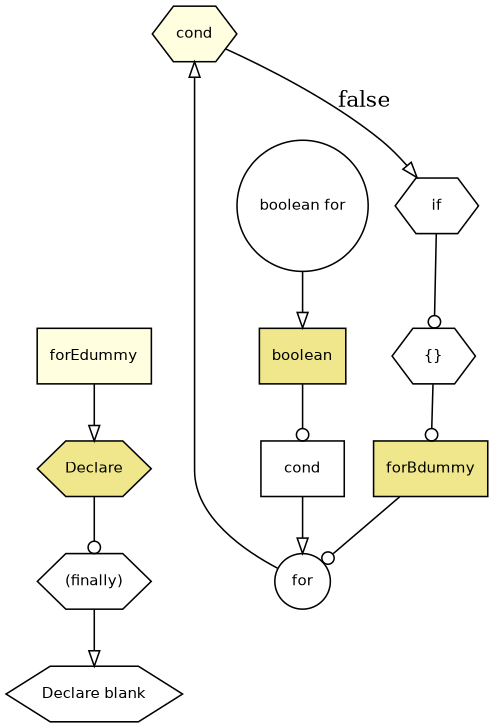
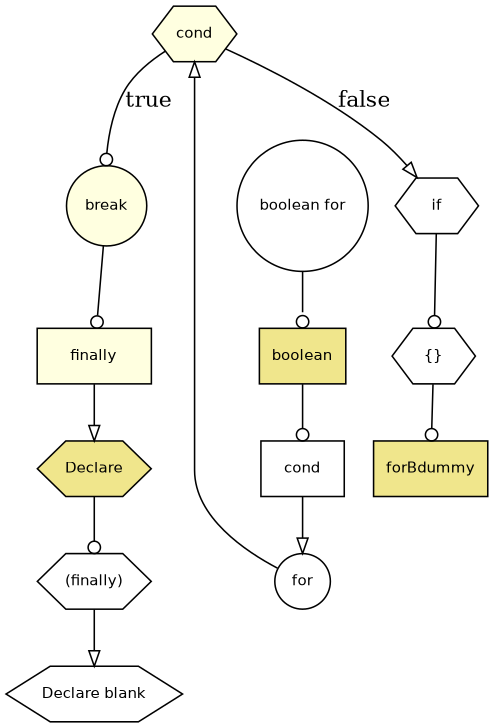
  digraph {
    node [fillcolor=white fontname=Helvetica fontsize=10 shape=hexagon style=filled]
    edge [arrowhead=odot]
    n1 [fillcolor=lightyellow label=cond]
    n2 [label=if]
+   n3 [fillcolor=lightyellow label=break shape=circle]
    n4 [label="{}"]
-   n5 [fillcolor=lightyellow label=forEdummy shape=box]
+   n5 [fillcolor=lightyellow label=finally shape=box]
    n6 [fillcolor=khaki label=forBdummy shape=box]
    n7 [label=for shape=circle]
    n8 [fillcolor=khaki label=Declare]
    n9 [label="(finally)"]
    n10 [label=cond shape=box]
    n11 [fillcolor=khaki label=boolean shape=box]
    n12 [label="Declare blank"]
    n13 [label="boolean for" shape=circle]
    n1 -> n2 [arrowhead=onormal label=false]
+   n1 -> n3 [label=true]
    n2 -> n4
+   n3 -> n5
    n4 -> n6
    n5 -> n8 [arrowhead=onormal]
-   n6 -> n7
    n7 -> n1 [arrowhead=onormal]
    n8 -> n9
    n9 -> n12 [arrowhead=onormal]
    n10 -> n7 [arrowhead=onormal]
    n11 -> n10
-   n13 -> n11 [arrowhead=onormal]
+   n13 -> n11
  }
